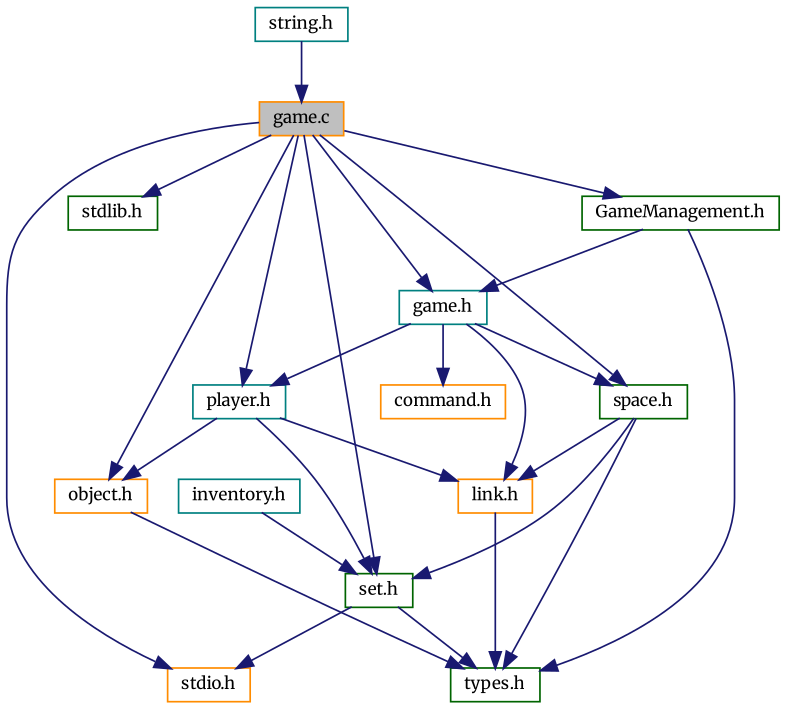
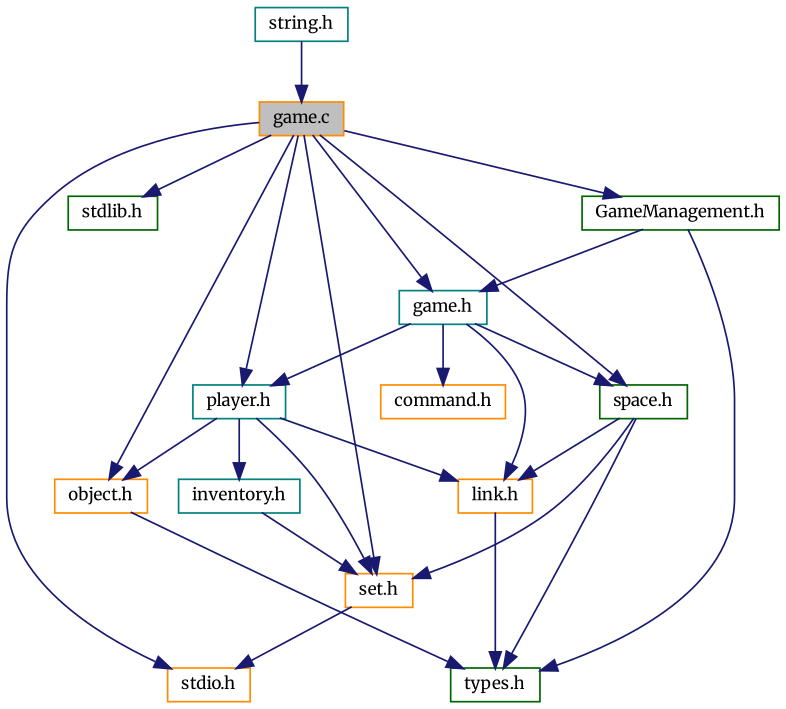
  digraph {
    fontname=Merriweather
    node [color=darkorange fillcolor=white fontname=Merriweather fontsize=10 shape=record style=filled]
    edge [color=midnightblue fontname=Merriweather fontsize=10 labelfontname=Helvetica labelfontsize=10 style=solid]
    n1 [fillcolor=grey75 fontcolor=black height=0.2 label="game.c" width=0.4]
    n2 [height=0.2 label="stdio.h" width=0.4]
    n3 [color=darkgreen height=0.2 label="stdlib.h" width=0.4]
    n4 [color=teal height=0.2 label="game.h" width=0.4]
    n5 [color=teal height=0.2 label="player.h" width=0.4]
    n6 [height=0.2 label="object.h" width=0.4]
-   n7 [color=darkgreen height=0.2 label="set.h" width=0.4]
+   n7 [height=0.2 label="set.h" width=0.4]
    n8 [color=darkgreen height=0.2 label="space.h" width=0.4]
    n9 [color=darkgreen height=0.2 label="GameManagement.h" width=0.4]
    n10 [color=teal height=0.2 label="string.h" width=0.4]
    n11 [height=0.2 label="command.h" width=0.4]
    n12 [height=0.2 label="link.h" width=0.4]
    n13 [color=teal height=0.2 label="inventory.h" width=0.4]
    n14 [color=darkgreen height=0.2 label="types.h" width=0.4]
    n1 -> n2
    n1 -> n3
    n1 -> n4
    n1 -> n5
    n1 -> n6
    n1 -> n7
    n1 -> n8
    n1 -> n9
    n4 -> n5
    n4 -> n8
    n4 -> n11
    n4 -> n12
    n5 -> n6
    n5 -> n7
    n5 -> n12
+   n5 -> n13
    n6 -> n14
    n7 -> n2
-   n7 -> n14
    n8 -> n7
    n8 -> n12
    n8 -> n14
    n9 -> n4
    n9 -> n14
    n10 -> n1
    n12 -> n14
    n13 -> n7
  }
